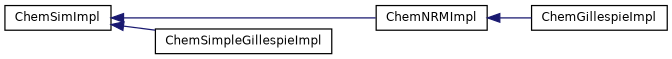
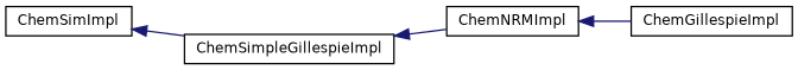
  digraph {
    rankdir=LR
    node [color=black fillcolor=white fontname=Helvetica fontsize=10 shape=record style=filled]
    edge [color=midnightblue dir=back fontname=Helvetica fontsize=10 labelfontname=Helvetica labelfontsize=10 style=solid]
    n1 [height=0.2 label=ChemSimImpl width=0.4]
    n2 [height=0.2 label=ChemNRMImpl width=0.4]
    n3 [height=0.2 label=ChemSimpleGillespieImpl width=0.4]
    n4 [height=0.2 label=ChemGillespieImpl width=0.4]
-   n1 -> n2
+   n3 -> n2
    n1 -> n3
    n2 -> n4
  }
